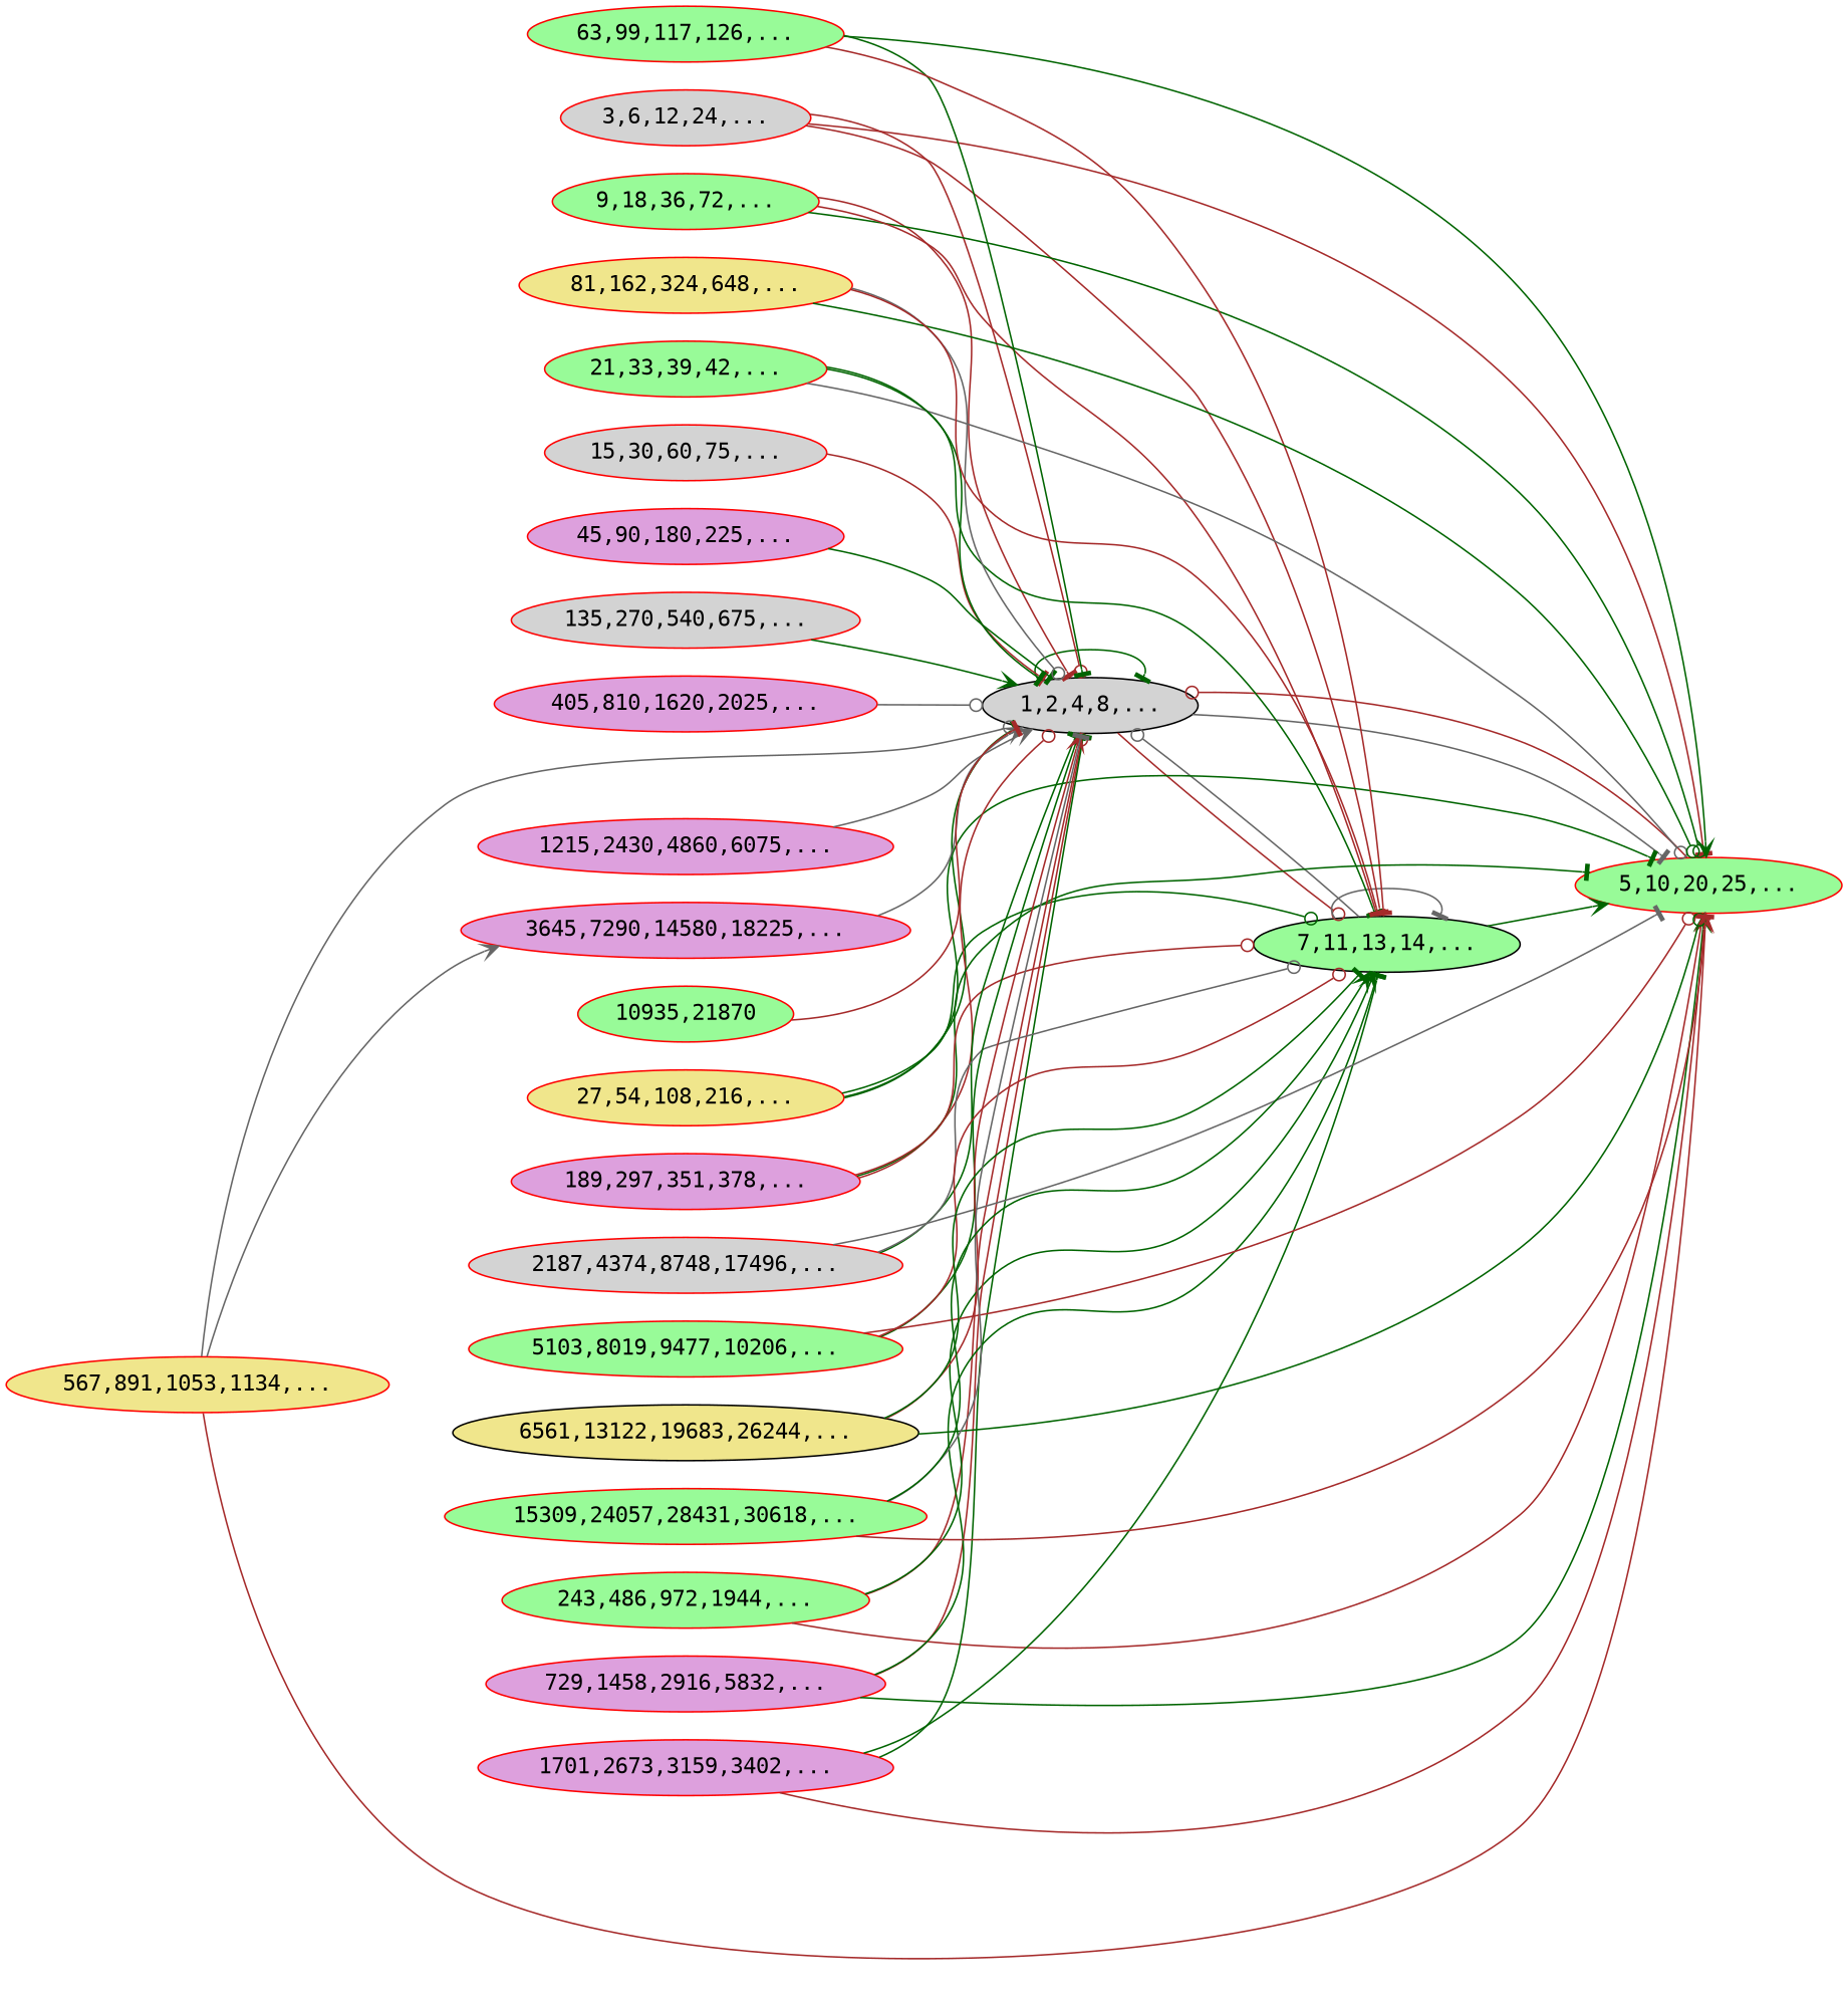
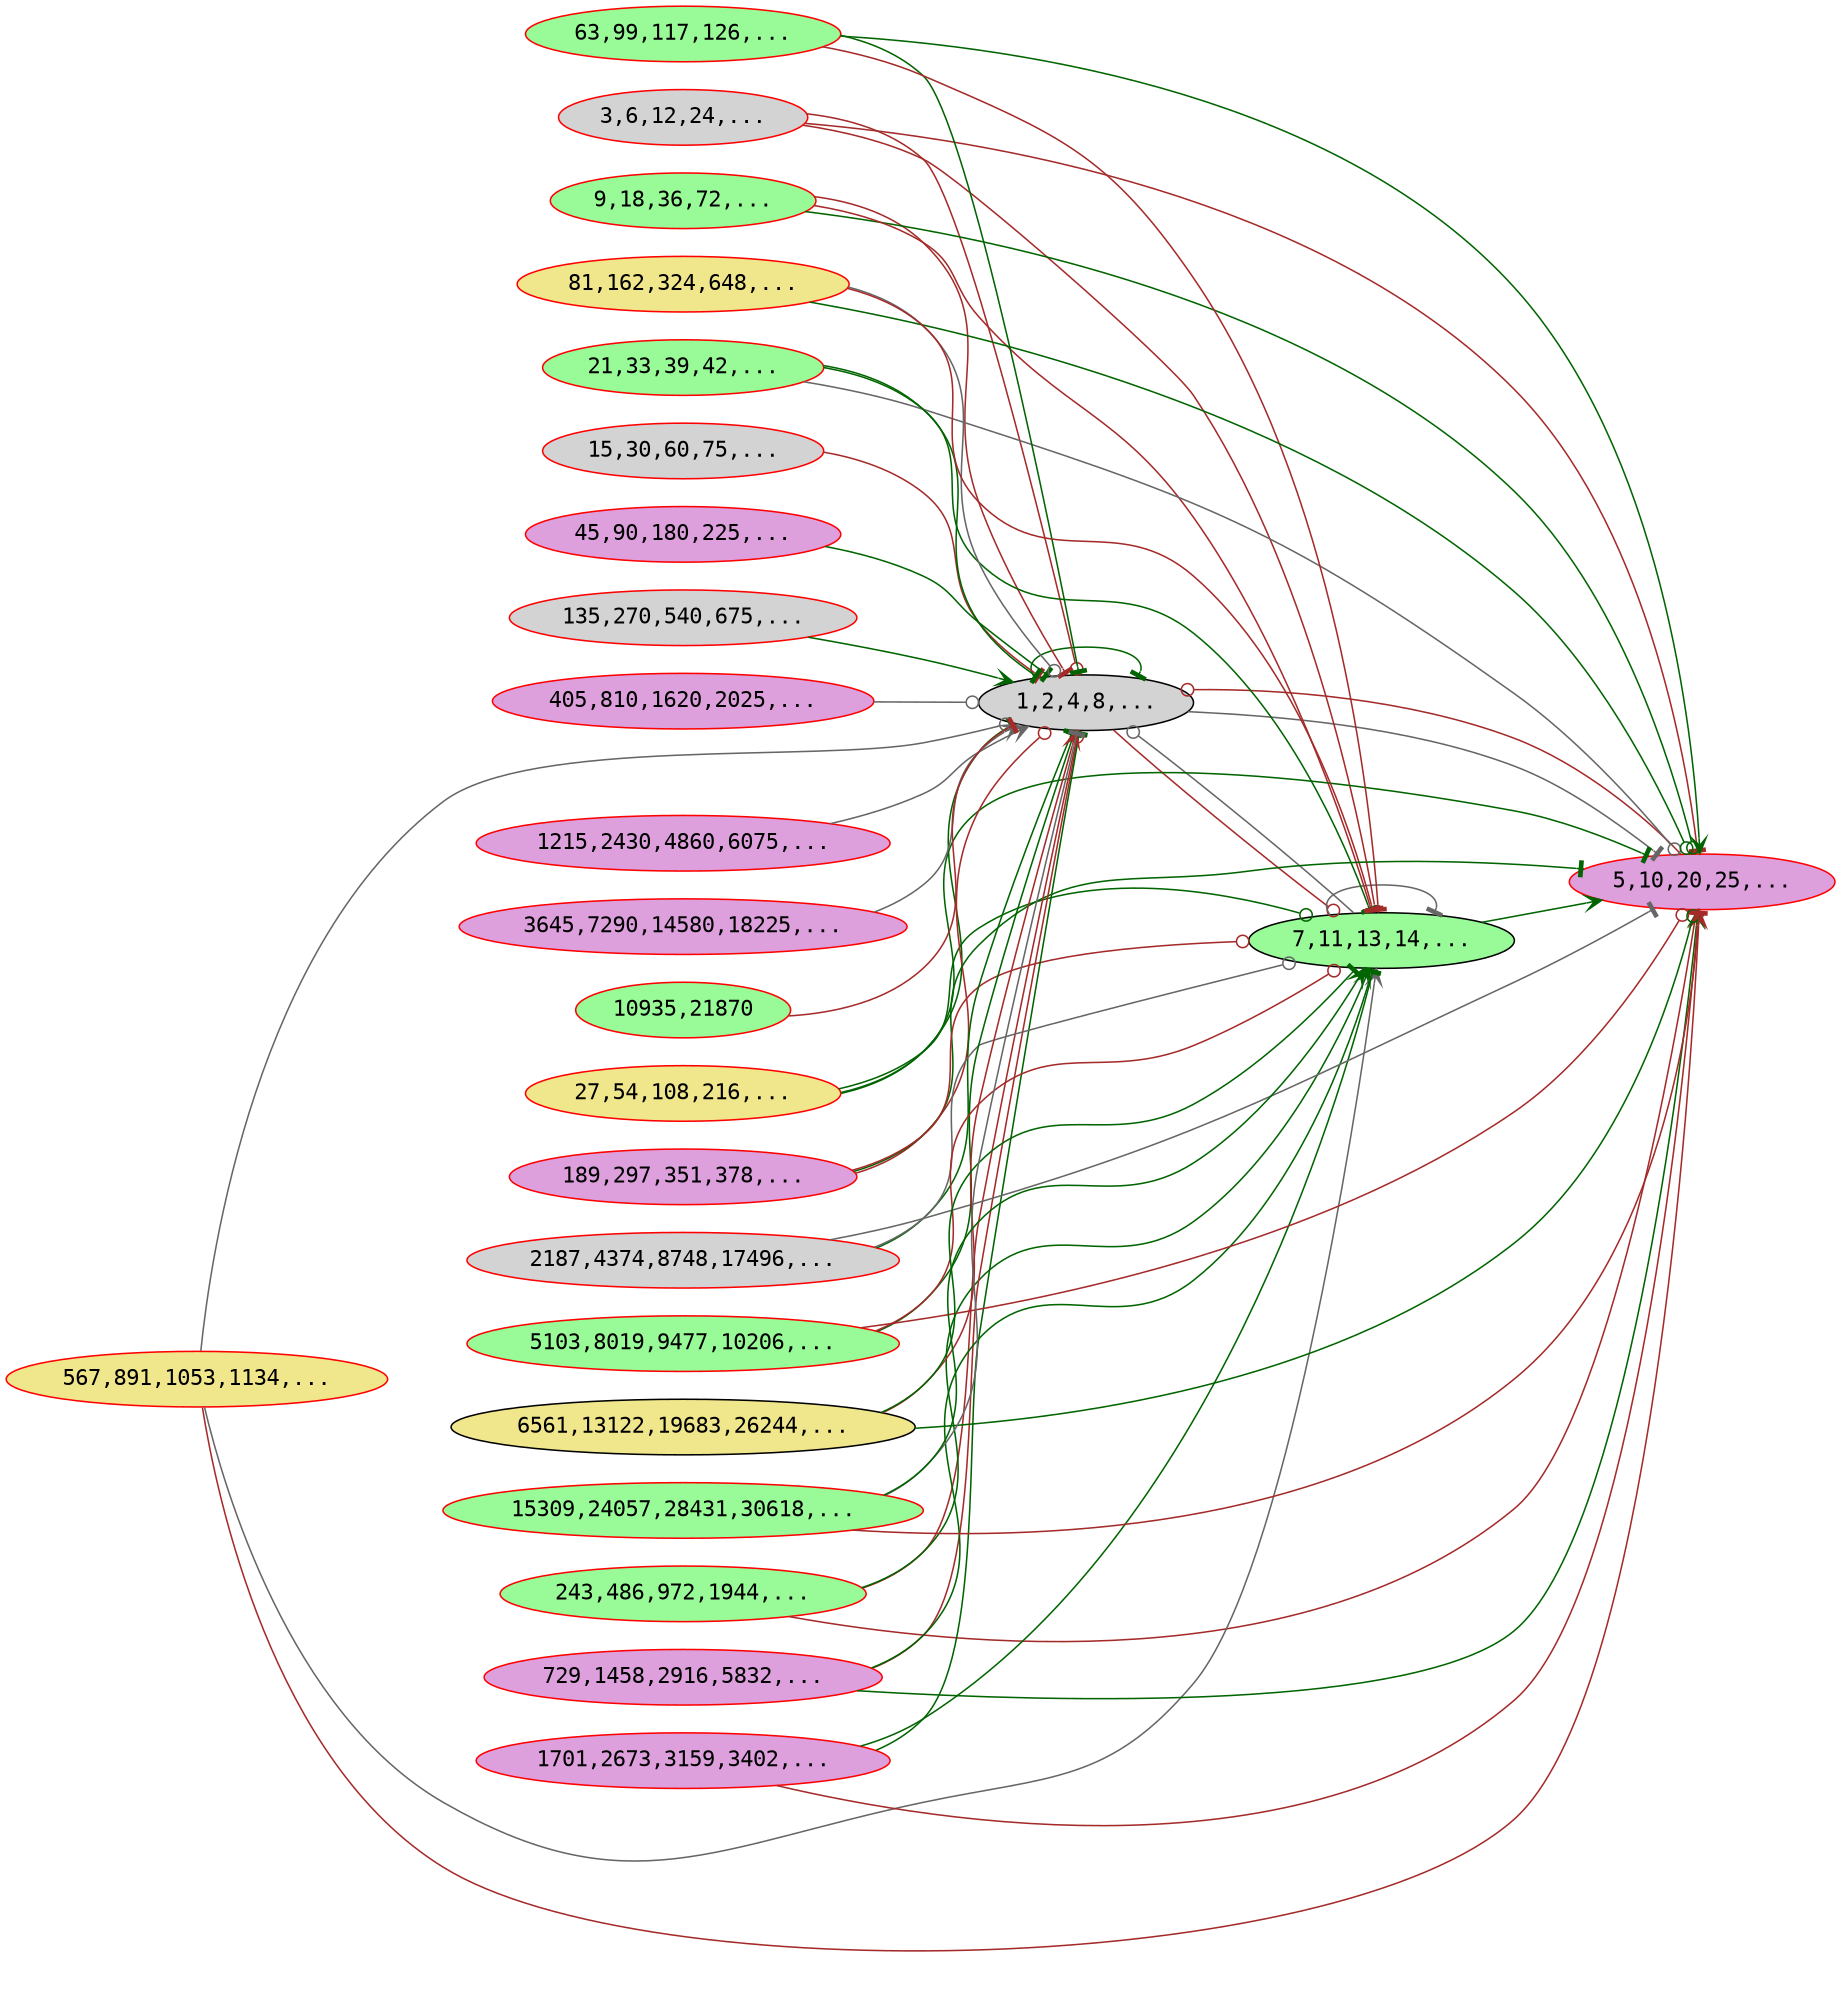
  digraph {
    fontname="DejaVu Sans Mono"
    rankdir=LR
    node [bgcolor=red color=red fillcolor=palegreen fontname="DejaVu Sans Mono" style=filled]
    edge [arrowhead=tee color=darkgreen fontname="DejaVu Sans Mono"]
    n1 [bgcolor=lightgrey color=black fillcolor=lightgrey label="1,2,4,8,..."]
-   n2 [label="5,10,20,25,..."]
+   n2 [fillcolor=plum label="5,10,20,25,..."]
    n3 [bgcolor=lightgrey color=black label="7,11,13,14,..."]
    n4 [fillcolor=lightgrey label="3,6,12,24,..."]
    n5 [label="9,18,36,72,..."]
    n6 [fillcolor=lightgrey label="15,30,60,75,..."]
    n7 [label="21,33,39,42,..."]
    n8 [fillcolor=khaki label="27,54,108,216,..."]
    n9 [fillcolor=plum label="45,90,180,225,..."]
    n10 [label="63,99,117,126,..."]
    n11 [fillcolor=khaki label="81,162,324,648,..."]
    n12 [fillcolor=lightgrey label="135,270,540,675,..."]
    n13 [fillcolor=plum label="189,297,351,378,..."]
    n14 [label="243,486,972,1944,..."]
    n15 [fillcolor=plum label="405,810,1620,2025,..."]
    n16 [fillcolor=khaki label="567,891,1053,1134,..."]
    n17 [fillcolor=plum label="729,1458,2916,5832,..."]
    n18 [fillcolor=plum label="1215,2430,4860,6075,..."]
    n19 [fillcolor=plum label="1701,2673,3159,3402,..."]
    n20 [fillcolor=lightgrey label="2187,4374,8748,17496,..."]
    n21 [fillcolor=plum label="3645,7290,14580,18225,..."]
    n22 [label="5103,8019,9477,10206,..."]
    n23 [color=black fillcolor=khaki label="6561,13122,19683,26244,..."]
    n24 [label="10935,21870"]
    n25 [label="15309,24057,28431,30618,..."]
    n1 -> n1
    n1 -> n2 [color=gray40]
    n1 -> n3 [arrowhead=odot color=brown]
    n2 -> n1 [arrowhead=odot color=brown]
    n3 -> n1 [arrowhead=odot color=gray40]
    n3 -> n2 [arrowhead=vee]
    n3 -> n3 [color=gray40]
    n4 -> n1 [arrowhead=odot color=brown]
    n4 -> n2 [color=brown]
    n4 -> n3 [color=brown]
    n5 -> n1 [color=brown]
    n5 -> n2 [arrowhead=odot]
    n5 -> n3 [color=brown]
    n6 -> n1 [color=brown]
    n7 -> n1
    n7 -> n2 [arrowhead=odot color=gray40]
    n7 -> n3
    n8 -> n1
    n8 -> n2
    n8 -> n3 [arrowhead=odot]
    n9 -> n1
    n10 -> n1
    n10 -> n2 [arrowhead=vee]
    n10 -> n3 [color=brown]
    n11 -> n1 [arrowhead=odot color=gray40]
    n11 -> n2 [arrowhead=odot]
    n11 -> n3 [color=brown]
    n12 -> n1 [arrowhead=vee]
    n13 -> n1 [arrowhead=odot color=brown]
    n13 -> n2
    n13 -> n3 [arrowhead=odot color=brown]
    n14 -> n1 [arrowhead=odot color=brown]
    n14 -> n2 [color=brown]
    n14 -> n3 [arrowhead=vee]
    n15 -> n1 [arrowhead=odot color=gray40]
    n16 -> n1 [arrowhead=odot color=gray40]
    n16 -> n2 [arrowhead=vee color=brown]
-   n16 -> n21 [arrowhead=vee color=gray40]
+   n16 -> n3 [arrowhead=vee color=gray40]
    n17 -> n1 [color=brown]
    n17 -> n2 [arrowhead=vee]
    n17 -> n3
    n18 -> n1 [arrowhead=vee color=gray40]
    n19 -> n1
    n19 -> n2 [arrowhead=vee color=brown]
    n19 -> n3
    n20 -> n1
    n20 -> n2 [color=gray40]
    n20 -> n3 [arrowhead=odot color=gray40]
    n21 -> n1 [arrowhead=vee color=gray40]
    n22 -> n1
    n22 -> n2 [arrowhead=odot color=brown]
    n22 -> n3 [arrowhead=odot color=brown]
    n23 -> n1 [arrowhead=vee color=brown]
    n23 -> n2 [arrowhead=odot]
    n23 -> n3
    n24 -> n1 [color=brown]
    n25 -> n1 [color=gray40]
    n25 -> n2 [color=brown]
    n25 -> n3 [arrowhead=vee]
  }
